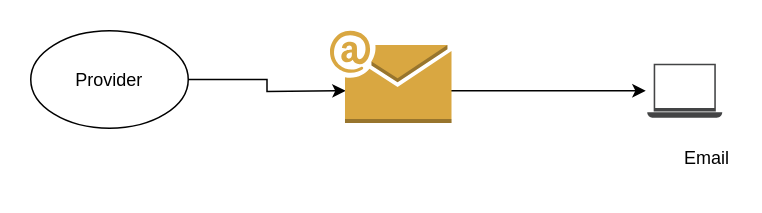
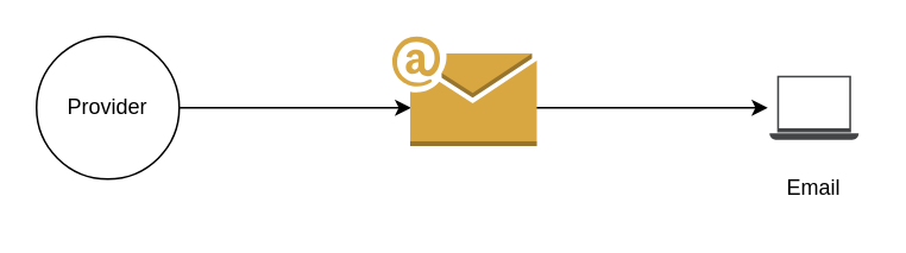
  <mxCell id="0" />
  <mxCell id="1" parent="0" />
  <mxCell id="2" style="edgeStyle=orthogonalEdgeStyle;rounded=0;orthogonalLoop=1;jettySize=auto;html=1;exitX=1;exitY=0.5;exitDx=0;exitDy=0;" edge="1" parent="1" source="3"><mxGeometry relative="1" as="geometry"><mxPoint x="230" y="60" as="targetPoint" /></mxGeometry></mxCell>
- <mxCell id="3" value="Provider" style="ellipse;whiteSpace=wrap;html=1;aspect=fixed;" vertex="1" parent="1"><mxGeometry x="20" y="20" width="105" height="65" as="geometry" /></mxCell>
+ <mxCell id="3" value="Provider" style="ellipse;whiteSpace=wrap;html=1;aspect=fixed;" vertex="1" parent="1"><mxGeometry x="20" y="20" width="80" height="80" as="geometry" /></mxCell>
  <mxCell id="4" style="edgeStyle=orthogonalEdgeStyle;rounded=0;orthogonalLoop=1;jettySize=auto;html=1;" edge="1" parent="1"><mxGeometry relative="1" as="geometry"><mxPoint x="299.2" y="60" as="sourcePoint" /><mxPoint x="430" y="60" as="targetPoint" /></mxGeometry></mxCell>
- <mxCell id="5" value="Email" style="text;html=1;align=center;verticalAlign=middle;whiteSpace=wrap;rounded=0;" vertex="1" parent="1"><mxGeometry x="441" y="90" width="60" height="30" as="geometry" /></mxCell>
+ <mxCell id="5" value="Email" style="text;html=1;align=center;verticalAlign=middle;whiteSpace=wrap;rounded=0;" vertex="1" parent="1"><mxGeometry x="426" y="90" width="60" height="30" as="geometry" /></mxCell>
  <mxCell id="6" value="" style="outlineConnect=0;dashed=0;verticalLabelPosition=bottom;verticalAlign=top;align=center;html=1;shape=mxgraph.aws3.email;fillColor=#D9A741;gradientColor=none;" vertex="1" parent="1"><mxGeometry x="219.5" y="20" width="81" height="61.5" as="geometry" /></mxCell>
  <mxCell id="7" value="" style="sketch=0;pointerEvents=1;shadow=0;dashed=0;html=1;strokeColor=none;fillColor=#434445;aspect=fixed;labelPosition=center;verticalLabelPosition=bottom;verticalAlign=top;align=center;outlineConnect=0;shape=mxgraph.vvd.laptop;" vertex="1" parent="1"><mxGeometry x="431" y="42" width="50" height="36" as="geometry" /></mxCell>
